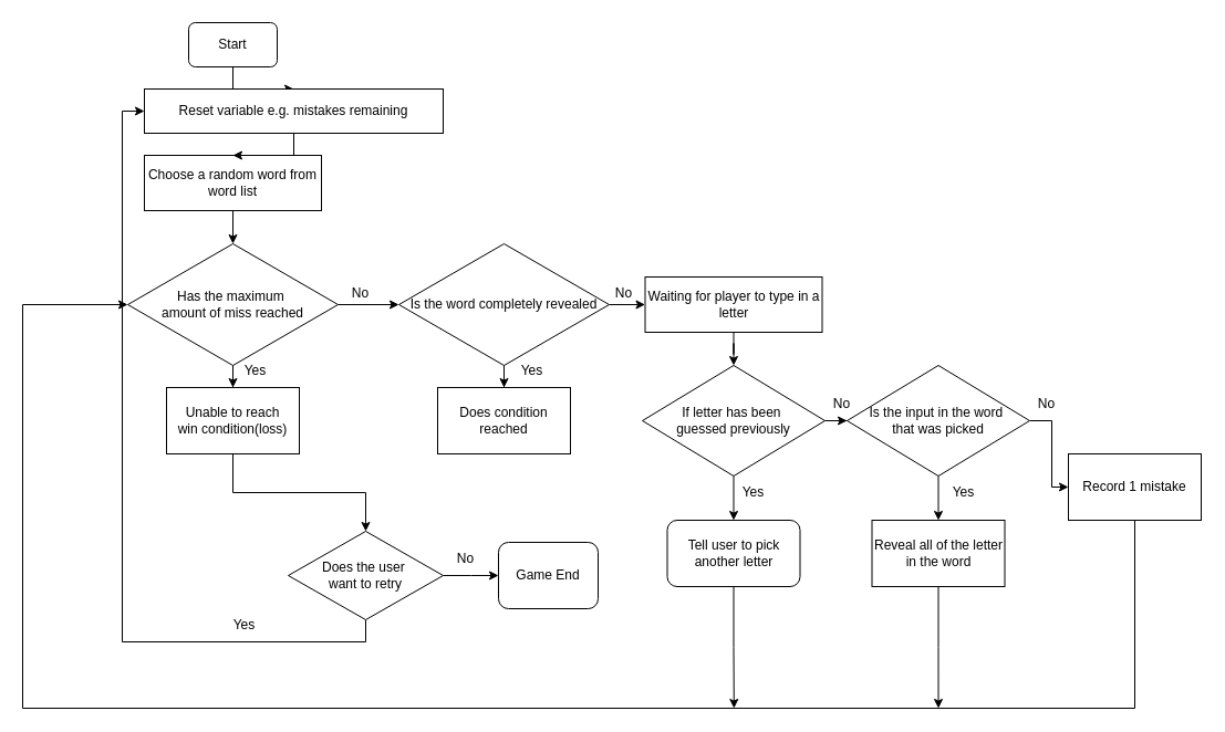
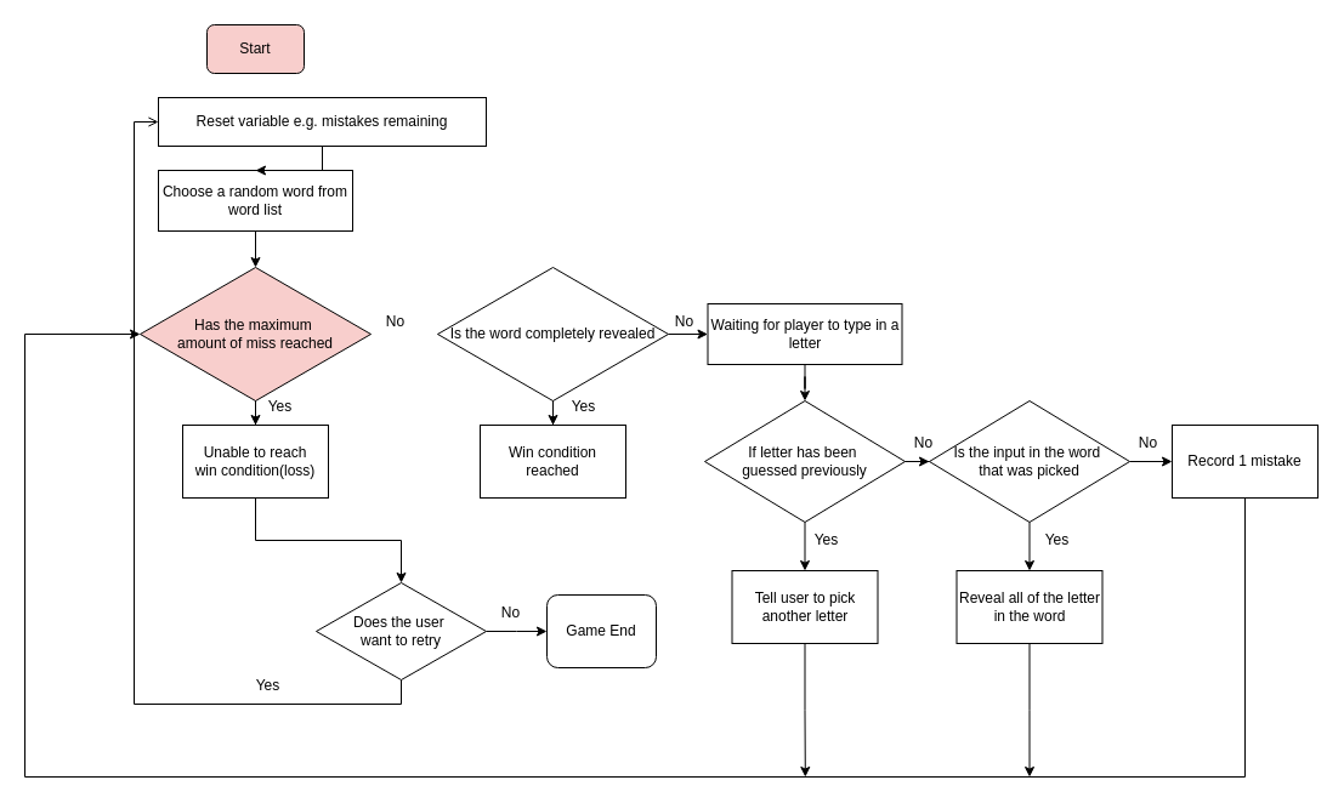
  <mxCell id="0" />
  <mxCell id="1" parent="0" />
- <mxCell id="2" style="edgeStyle=orthogonalEdgeStyle;rounded=0;orthogonalLoop=1;jettySize=auto;html=1;exitX=0.5;exitY=1;exitDx=0;exitDy=0;entryX=0.5;entryY=0;entryDx=0;entryDy=0;" parent="1" source="3" target="9" edge="1"><mxGeometry relative="1" as="geometry" /></mxCell>
- <mxCell id="3" value="Start" style="rounded=1;whiteSpace=wrap;html=1;" parent="1" vertex="1"><mxGeometry x="170" y="20" width="80" height="40" as="geometry" /></mxCell>
+ <mxCell id="3" value="Start" style="rounded=1;whiteSpace=wrap;html=1;fillColor=#f8cecc;" parent="1" vertex="1"><mxGeometry x="170" y="20" width="80" height="40" as="geometry" /></mxCell>
  <mxCell id="4" style="edgeStyle=orthogonalEdgeStyle;rounded=0;orthogonalLoop=1;jettySize=auto;html=1;exitX=0.5;exitY=1;exitDx=0;exitDy=0;entryX=0.5;entryY=0;entryDx=0;entryDy=0;" parent="1" source="5" target="22" edge="1"><mxGeometry relative="1" as="geometry" /></mxCell>
  <mxCell id="5" value="Choose a random word from word list" style="rounded=0;whiteSpace=wrap;html=1;" parent="1" vertex="1"><mxGeometry y="140" width="160" height="50" as="geometry" x="130" /></mxCell>
  <mxCell id="6" value="" style="edgeStyle=orthogonalEdgeStyle;rounded=0;orthogonalLoop=1;jettySize=auto;html=1;" parent="1" source="7" target="12" edge="1"><mxGeometry relative="1" as="geometry" /></mxCell>
  <mxCell id="7" value="Waiting for player to type in a letter" style="rounded=0;whiteSpace=wrap;html=1;" parent="1" vertex="1"><mxGeometry x="582.5" y="250" width="160" height="50" as="geometry" /></mxCell>
  <mxCell id="8" style="edgeStyle=orthogonalEdgeStyle;rounded=0;orthogonalLoop=1;jettySize=auto;html=1;exitX=0.5;exitY=1;exitDx=0;exitDy=0;entryX=0.5;entryY=0;entryDx=0;entryDy=0;" parent="1" source="9" target="5" edge="1"><mxGeometry relative="1" as="geometry" /></mxCell>
  <mxCell id="9" value="Reset variable e.g. mistakes remaining" style="rounded=0;whiteSpace=wrap;html=1;" parent="1" vertex="1"><mxGeometry x="130" y="80" width="270" height="40" as="geometry" /></mxCell>
  <mxCell id="10" value="" style="edgeStyle=orthogonalEdgeStyle;rounded=0;orthogonalLoop=1;jettySize=auto;html=1;" parent="1" source="12" target="14" edge="1"><mxGeometry relative="1" as="geometry" /></mxCell>
  <mxCell id="11" value="" style="edgeStyle=orthogonalEdgeStyle;rounded=0;orthogonalLoop=1;jettySize=auto;html=1;" parent="1" source="12" target="17" edge="1"><mxGeometry relative="1" as="geometry" /></mxCell>
  <mxCell id="12" value="If letter has been&amp;nbsp;&lt;div&gt;guessed previously&lt;/div&gt;" style="rhombus;whiteSpace=wrap;html=1;rounded=0;" parent="1" vertex="1"><mxGeometry x="580" y="330" width="165" height="100" as="geometry" /></mxCell>
  <mxCell id="13" style="edgeStyle=orthogonalEdgeStyle;rounded=0;orthogonalLoop=1;jettySize=auto;html=1;exitX=0.5;exitY=1;exitDx=0;exitDy=0;" edge="1" parent="1" source="14"><mxGeometry relative="1" as="geometry"><mxPoint x="662.824" y="640" as="targetPoint" /></mxGeometry></mxCell>
- <mxCell id="14" value="Tell user to pick another letter" style="whiteSpace=wrap;html=1;rounded=1;" parent="1" vertex="1"><mxGeometry x="602.5" y="470" width="120" height="60" as="geometry" /></mxCell>
+ <mxCell id="14" value="Tell user to pick another letter" style="whiteSpace=wrap;html=1;rounded=0;" parent="1" vertex="1"><mxGeometry x="602.5" y="470" width="120" height="60" as="geometry" /></mxCell>
  <mxCell id="15" value="" style="edgeStyle=orthogonalEdgeStyle;rounded=0;orthogonalLoop=1;jettySize=auto;html=1;" parent="1" source="17" target="19" edge="1"><mxGeometry relative="1" as="geometry" /></mxCell>
  <mxCell id="16" value="" style="edgeStyle=orthogonalEdgeStyle;rounded=0;orthogonalLoop=1;jettySize=auto;html=1;entryX=0;entryY=0.5;entryDx=0;entryDy=0;" parent="1" source="17" target="34" edge="1"><mxGeometry relative="1" as="geometry"><mxPoint x="995" y="380" as="targetPoint" /></mxGeometry></mxCell>
  <mxCell id="17" value="Is the input in the word&amp;nbsp;&lt;div&gt;that was picked&lt;/div&gt;" style="rhombus;whiteSpace=wrap;html=1;rounded=0;" parent="1" vertex="1"><mxGeometry x="765" y="330" width="165" height="100" as="geometry" /></mxCell>
  <mxCell id="18" style="edgeStyle=orthogonalEdgeStyle;rounded=0;orthogonalLoop=1;jettySize=auto;html=1;exitX=0.5;exitY=1;exitDx=0;exitDy=0;" edge="1" parent="1" source="19"><mxGeometry relative="1" as="geometry"><mxPoint x="847.529" y="640" as="targetPoint" /></mxGeometry></mxCell>
  <mxCell id="19" value="Reveal all of the letter in the word" style="whiteSpace=wrap;html=1;rounded=0;" parent="1" vertex="1"><mxGeometry x="787.5" y="470" width="120" height="60" as="geometry" /></mxCell>
- <mxCell id="20" value="" style="edgeStyle=orthogonalEdgeStyle;rounded=0;orthogonalLoop=1;jettySize=auto;html=1;" parent="1" source="22" target="25" edge="1"><mxGeometry relative="1" as="geometry" /></mxCell>
  <mxCell id="21" value="" style="edgeStyle=orthogonalEdgeStyle;rounded=0;orthogonalLoop=1;jettySize=auto;html=1;" parent="1" source="22" target="28" edge="1"><mxGeometry relative="1" as="geometry" /></mxCell>
- <mxCell id="22" value="Has the maximum&amp;nbsp;&lt;div&gt;amount of miss reached&lt;/div&gt;" style="rhombus;whiteSpace=wrap;html=1;rounded=0;" parent="1" vertex="1"><mxGeometry x="115" y="220" width="190" height="110" as="geometry" /></mxCell>
+ <mxCell id="22" value="Has the maximum&amp;nbsp;&lt;div&gt;amount of miss reached&lt;/div&gt;" style="rhombus;whiteSpace=wrap;html=1;rounded=0;fillColor=#f8cecc;" parent="1" vertex="1"><mxGeometry x="115" y="220" width="190" height="110" as="geometry" /></mxCell>
  <mxCell id="23" style="edgeStyle=orthogonalEdgeStyle;rounded=0;orthogonalLoop=1;jettySize=auto;html=1;exitX=1;exitY=0.5;exitDx=0;exitDy=0;entryX=0;entryY=0.5;entryDx=0;entryDy=0;" parent="1" source="25" target="7" edge="1"><mxGeometry relative="1" as="geometry" /></mxCell>
  <mxCell id="24" value="" style="edgeStyle=orthogonalEdgeStyle;rounded=0;orthogonalLoop=1;jettySize=auto;html=1;" parent="1" source="25" target="26" edge="1"><mxGeometry relative="1" as="geometry" /></mxCell>
  <mxCell id="25" value="Is the word completely revealed" style="rhombus;whiteSpace=wrap;html=1;rounded=0;" parent="1" vertex="1"><mxGeometry x="360" y="220" width="190" height="110" as="geometry" /></mxCell>
- <mxCell id="26" value="Does condition&lt;div&gt;reached&lt;/div&gt;" style="whiteSpace=wrap;html=1;rounded=0;" parent="1" vertex="1"><mxGeometry x="395" y="350" width="120" height="60" as="geometry" /></mxCell>
+ <mxCell id="26" value="Win condition&lt;div&gt;reached&lt;/div&gt;" style="whiteSpace=wrap;html=1;rounded=0;" parent="1" vertex="1"><mxGeometry x="395" y="350" width="120" height="60" as="geometry" /></mxCell>
  <mxCell id="27" value="" style="edgeStyle=orthogonalEdgeStyle;rounded=0;orthogonalLoop=1;jettySize=auto;html=1;" parent="1" source="28" target="31" edge="1"><mxGeometry relative="1" as="geometry" /></mxCell>
  <mxCell id="28" value="Unable to reach&lt;div&gt;win condition(loss)&lt;/div&gt;" style="whiteSpace=wrap;html=1;rounded=0;" parent="1" vertex="1"><mxGeometry x="150" y="350" width="120" height="60" as="geometry" /></mxCell>
  <mxCell id="29" value="" style="edgeStyle=orthogonalEdgeStyle;rounded=0;orthogonalLoop=1;jettySize=auto;html=1;" parent="1" source="31" edge="1"><mxGeometry relative="1" as="geometry"><mxPoint x="450" y="520" as="targetPoint" /></mxGeometry></mxCell>
- <mxCell id="30" style="edgeStyle=orthogonalEdgeStyle;rounded=0;orthogonalLoop=1;jettySize=auto;html=1;exitX=0.5;exitY=1;exitDx=0;exitDy=0;entryX=0;entryY=0.5;entryDx=0;entryDy=0;" parent="1" source="31" target="9" edge="1"><mxGeometry relative="1" as="geometry" /></mxCell>
+ <mxCell id="30" style="edgeStyle=orthogonalEdgeStyle;rounded=0;orthogonalLoop=1;jettySize=auto;html=1;exitX=0.5;exitY=1;exitDx=0;exitDy=0;entryX=0;entryY=0.5;entryDx=0;entryDy=0;endArrow=open;" parent="1" source="31" target="9" edge="1"><mxGeometry relative="1" as="geometry" /></mxCell>
  <mxCell id="31" value="Does the user&amp;nbsp;&lt;div&gt;want to retry&lt;/div&gt;" style="rhombus;whiteSpace=wrap;html=1;rounded=0;" parent="1" vertex="1"><mxGeometry x="260" y="480" width="140" height="80" as="geometry" /></mxCell>
  <mxCell id="32" value="Game End" style="rounded=1;whiteSpace=wrap;html=1;" parent="1" vertex="1"><mxGeometry x="450" y="490" width="90" height="60" as="geometry" /></mxCell>
  <mxCell id="33" style="edgeStyle=orthogonalEdgeStyle;rounded=0;orthogonalLoop=1;jettySize=auto;html=1;" parent="1" target="22" edge="1"><mxGeometry relative="1" as="geometry"><mxPoint x="1160" y="600" as="targetPoint" /><mxPoint x="1025" y="520" as="sourcePoint" /><Array as="points"><mxPoint x="1025" y="640" /><mxPoint x="20" y="640" /><mxPoint x="20" y="275" /></Array></mxGeometry></mxCell>
- <mxCell id="34" value="Record 1 mistake" style="rounded=0;whiteSpace=wrap;html=1;" parent="1" vertex="1"><mxGeometry x="965" y="410" width="120" height="60" as="geometry" /></mxCell>
+ <mxCell id="34" value="Record 1 mistake" style="rounded=0;whiteSpace=wrap;html=1;" parent="1" vertex="1"><mxGeometry x="965" y="350" width="120" height="60" as="geometry" /></mxCell>
  <mxCell id="35" value="Yes" style="text;html=1;align=center;verticalAlign=middle;resizable=0;points=[];autosize=1;strokeColor=none;fillColor=none;" vertex="1" parent="1"><mxGeometry x="210" y="320" width="40" height="30" as="geometry" /></mxCell>
  <mxCell id="36" value="Yes" style="text;html=1;align=center;verticalAlign=middle;resizable=0;points=[];autosize=1;strokeColor=none;fillColor=none;" vertex="1" parent="1"><mxGeometry x="460" y="320" width="40" height="30" as="geometry" /></mxCell>
  <mxCell id="37" value="Yes" style="text;html=1;align=center;verticalAlign=middle;resizable=0;points=[];autosize=1;strokeColor=none;fillColor=none;" vertex="1" parent="1"><mxGeometry x="660" y="430" width="40" height="30" as="geometry" /></mxCell>
  <mxCell id="38" value="Yes" style="text;html=1;align=center;verticalAlign=middle;resizable=0;points=[];autosize=1;strokeColor=none;fillColor=none;" vertex="1" parent="1"><mxGeometry x="850" y="430" width="40" height="30" as="geometry" /></mxCell>
  <mxCell id="39" value="Yes" style="text;html=1;align=center;verticalAlign=middle;resizable=0;points=[];autosize=1;strokeColor=none;fillColor=none;" vertex="1" parent="1"><mxGeometry x="200" y="550" width="40" height="30" as="geometry" /></mxCell>
  <mxCell id="40" value="No" style="text;html=1;align=center;verticalAlign=middle;resizable=0;points=[];autosize=1;strokeColor=none;fillColor=none;" vertex="1" parent="1"><mxGeometry x="925" y="350" width="40" height="30" as="geometry" /></mxCell>
  <mxCell id="41" value="No" style="text;html=1;align=center;verticalAlign=middle;resizable=0;points=[];autosize=1;strokeColor=none;fillColor=none;" vertex="1" parent="1"><mxGeometry x="740" y="350" width="40" height="30" as="geometry" /></mxCell>
  <mxCell id="42" value="No" style="text;html=1;align=center;verticalAlign=middle;resizable=0;points=[];autosize=1;strokeColor=none;fillColor=none;" vertex="1" parent="1"><mxGeometry x="542.5" y="250" width="40" height="30" as="geometry" /></mxCell>
  <mxCell id="43" value="No" style="text;html=1;align=center;verticalAlign=middle;resizable=0;points=[];autosize=1;strokeColor=none;fillColor=none;" vertex="1" parent="1"><mxGeometry x="305" y="250" width="40" height="30" as="geometry" /></mxCell>
  <mxCell id="44" value="No" style="text;html=1;align=center;verticalAlign=middle;resizable=0;points=[];autosize=1;strokeColor=none;fillColor=none;" vertex="1" parent="1"><mxGeometry x="400" y="490" width="40" height="30" as="geometry" /></mxCell>
  <mxCell id="45" value="" style="endArrow=none;html=1;rounded=0;entryX=0.5;entryY=1;entryDx=0;entryDy=0;" edge="1" parent="1" target="34"><mxGeometry width="50" height="50" relative="1" as="geometry"><mxPoint x="1025" y="530" as="sourcePoint" /><mxPoint x="750" y="330" as="targetPoint" /><Array as="points" /></mxGeometry></mxCell>
